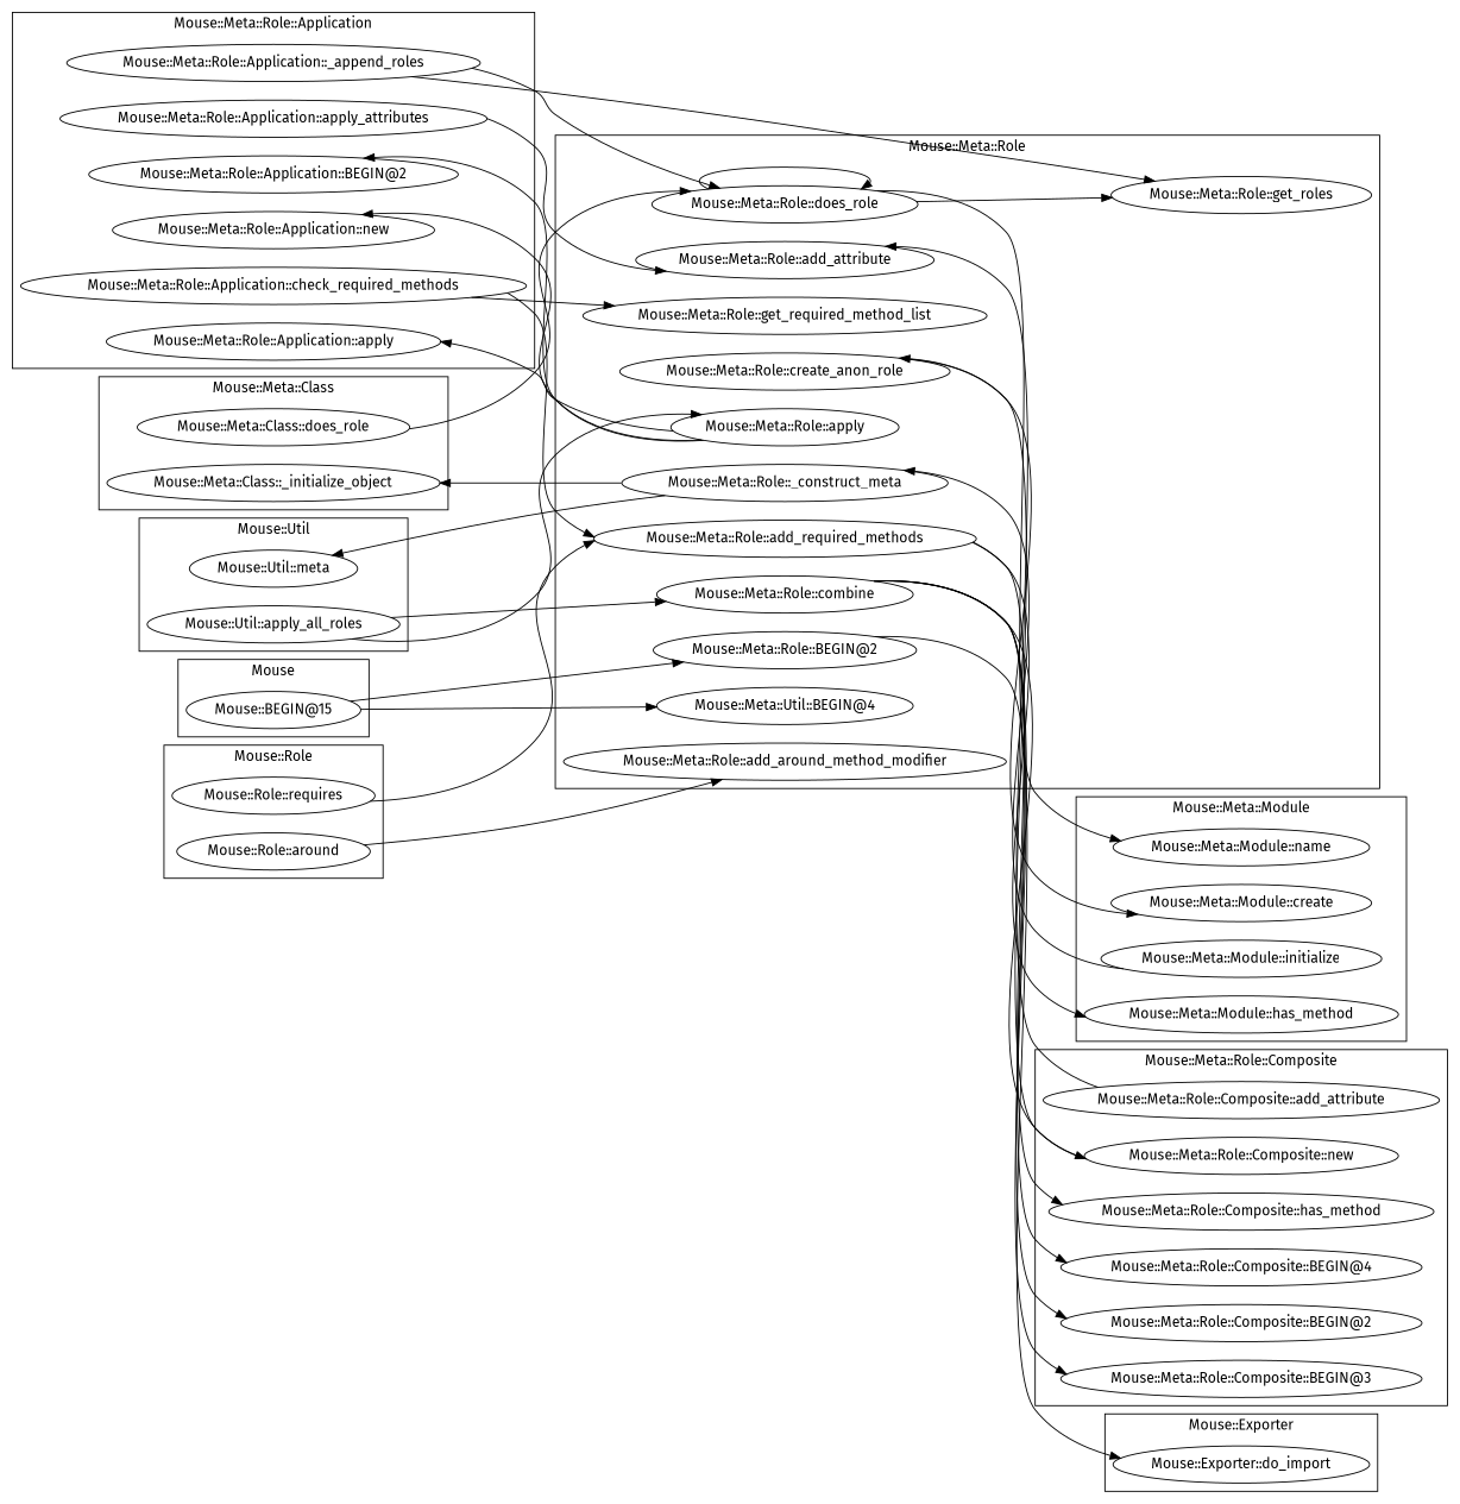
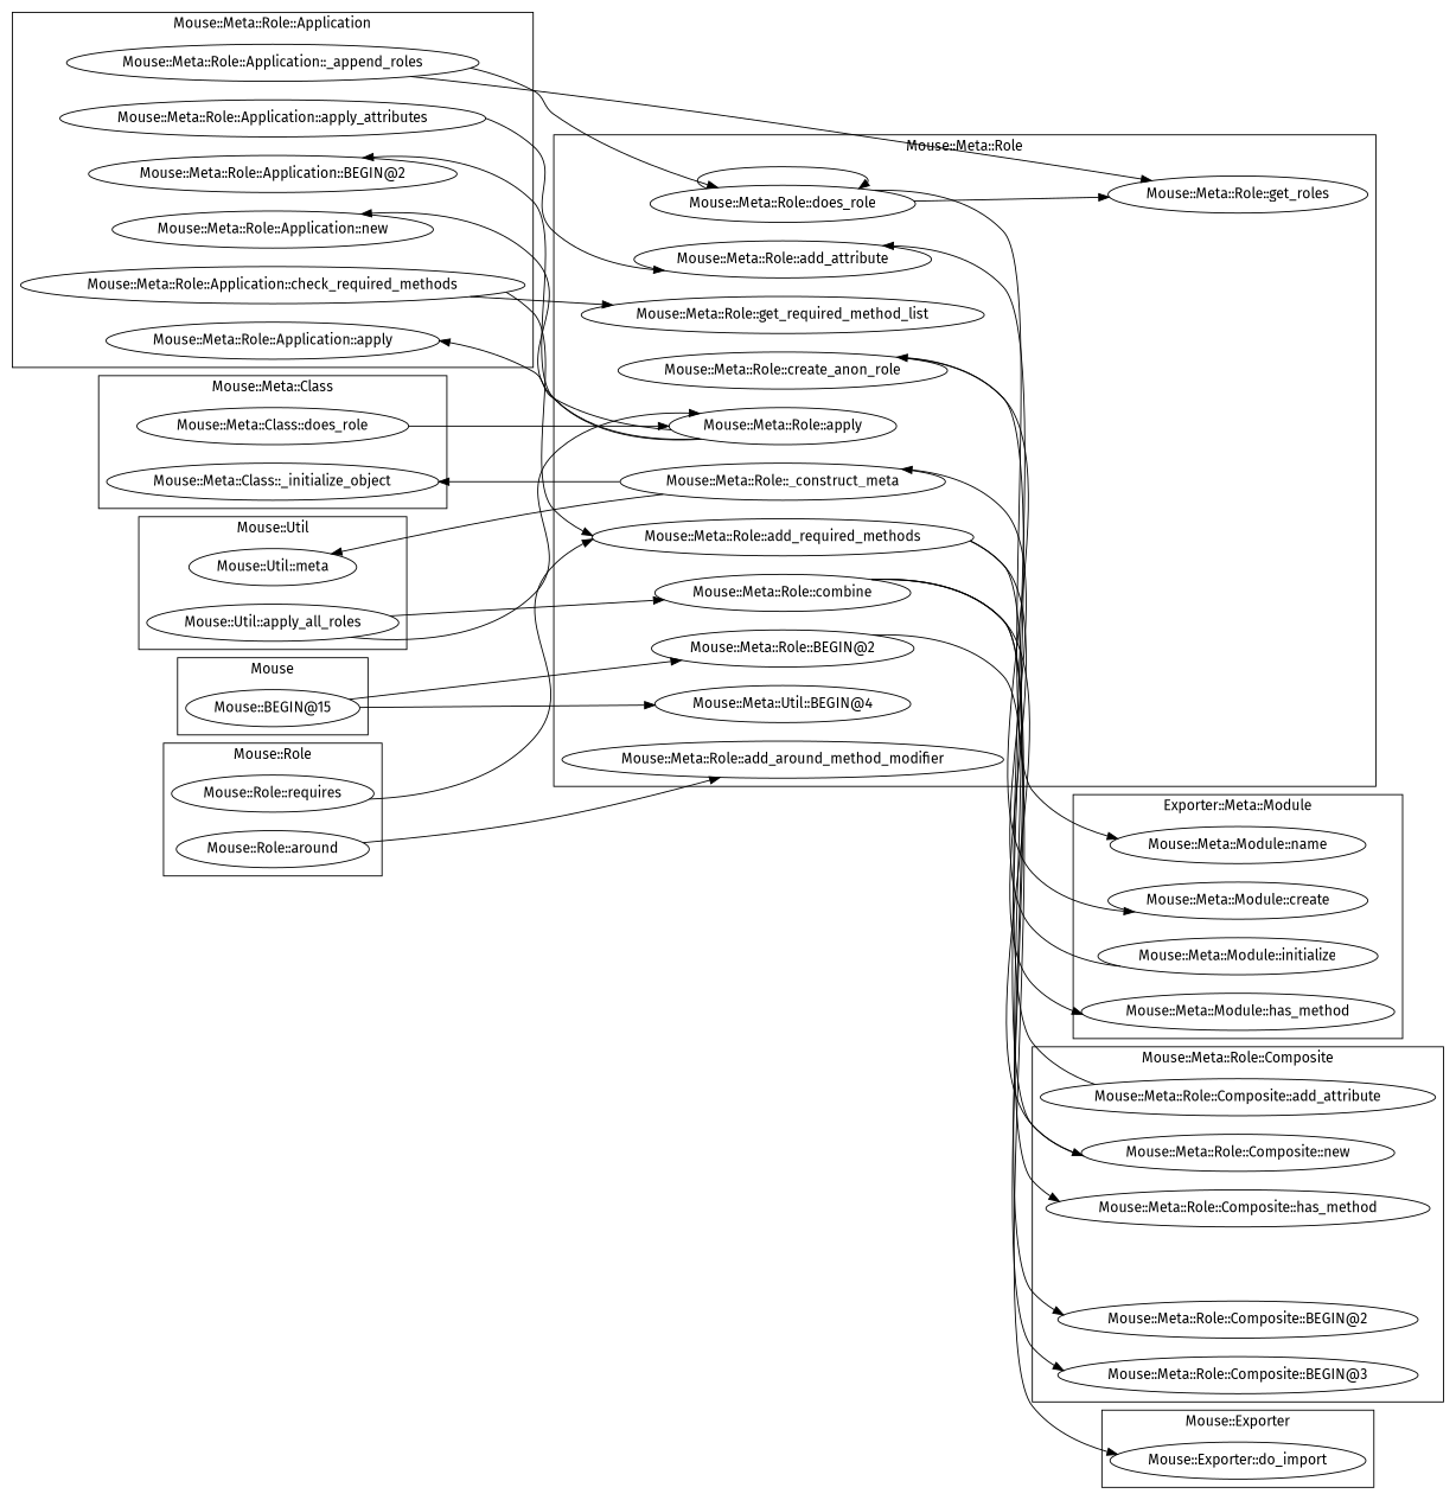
  digraph {
    fontname="Fira Sans"
    rankdir=LR
    node [fontname="Fira Sans"]
    edge [fontname="Fira Sans"]
    "Mouse::Exporter::do_import"
    "Mouse::Meta::Class::_initialize_object"
    "Mouse::Meta::Class::does_role"
    "Mouse::Meta::Module::name"
    "Mouse::Meta::Module::create"
    "Mouse::Meta::Module::initialize"
    "Mouse::Meta::Module::has_method"
    "Mouse::Meta::Role::add_around_method_modifier"
    "Mouse::Meta::Role::create_anon_role"
    "Mouse::Meta::Role::does_role"
    n11 [label="Mouse::Meta::Util::BEGIN@4"]
    "Mouse::Meta::Role::apply"
    "Mouse::Meta::Role::get_roles"
    "Mouse::Meta::Role::get_required_method_list"
    "Mouse::Meta::Role::add_required_methods"
    "Mouse::Meta::Role::_construct_meta"
    "Mouse::Meta::Role::combine"
    "Mouse::Meta::Role::add_attribute"
    "Mouse::Meta::Role::BEGIN@2"
-   "Mouse::Meta::Role::Composite::BEGIN@4"
    "Mouse::Meta::Role::Composite::BEGIN@2"
    "Mouse::Meta::Role::Composite::has_method"
    "Mouse::Meta::Role::Composite::add_attribute"
    "Mouse::Meta::Role::Composite::BEGIN@3"
    "Mouse::Meta::Role::Composite::new"
    "Mouse::BEGIN@15"
    "Mouse::Util::apply_all_roles"
    "Mouse::Util::meta"
    "Mouse::Meta::Role::Application::check_required_methods"
    "Mouse::Meta::Role::Application::new"
    "Mouse::Meta::Role::Application::BEGIN@2"
    "Mouse::Meta::Role::Application::apply"
    "Mouse::Meta::Role::Application::_append_roles"
    "Mouse::Meta::Role::Application::apply_attributes"
    "Mouse::Role::requires"
    "Mouse::Role::around"
    subgraph cluster_1 {
      label="Mouse::Exporter"
      "Mouse::Exporter::do_import"
    }
    subgraph cluster_2 {
      label="Mouse::Meta::Class"
      "Mouse::Meta::Class::_initialize_object"
      "Mouse::Meta::Class::does_role"
    }
    subgraph cluster_3 {
-     label="Mouse::Meta::Module"
+     label="Exporter::Meta::Module"
      "Mouse::Meta::Module::name"
      "Mouse::Meta::Module::create"
      "Mouse::Meta::Module::initialize"
      "Mouse::Meta::Module::has_method"
    }
    subgraph cluster_4 {
      label="Mouse::Meta::Role"
      "Mouse::Meta::Role::add_around_method_modifier"
      "Mouse::Meta::Role::create_anon_role"
      "Mouse::Meta::Role::does_role"
      n11
      "Mouse::Meta::Role::apply"
      "Mouse::Meta::Role::get_roles"
      "Mouse::Meta::Role::get_required_method_list"
      "Mouse::Meta::Role::add_required_methods"
      "Mouse::Meta::Role::_construct_meta"
      "Mouse::Meta::Role::combine"
      "Mouse::Meta::Role::add_attribute"
      "Mouse::Meta::Role::BEGIN@2"
    }
    subgraph cluster_5 {
      label="Mouse::Meta::Role::Composite"
-     "Mouse::Meta::Role::Composite::BEGIN@4"
      "Mouse::Meta::Role::Composite::BEGIN@2"
      "Mouse::Meta::Role::Composite::has_method"
      "Mouse::Meta::Role::Composite::add_attribute"
      "Mouse::Meta::Role::Composite::BEGIN@3"
      "Mouse::Meta::Role::Composite::new"
    }
    subgraph cluster_6 {
      label=Mouse
      "Mouse::BEGIN@15"
    }
    subgraph cluster_7 {
      label="Mouse::Util"
      "Mouse::Util::apply_all_roles"
      "Mouse::Util::meta"
    }
    subgraph cluster_8 {
      label="Mouse::Meta::Role::Application"
      "Mouse::Meta::Role::Application::check_required_methods"
      "Mouse::Meta::Role::Application::new"
      "Mouse::Meta::Role::Application::BEGIN@2"
      "Mouse::Meta::Role::Application::apply"
      "Mouse::Meta::Role::Application::_append_roles"
      "Mouse::Meta::Role::Application::apply_attributes"
    }
    subgraph cluster_9 {
      label="Mouse::Role"
      "Mouse::Role::requires"
      "Mouse::Role::around"
    }
-   "Mouse::Meta::Class::does_role" -> "Mouse::Meta::Role::does_role"
+   "Mouse::Meta::Class::does_role" -> "Mouse::Meta::Role::apply"
    "Mouse::Meta::Module::initialize" -> "Mouse::Meta::Role::_construct_meta"
    "Mouse::Meta::Role::create_anon_role" -> "Mouse::Meta::Module::create"
    "Mouse::Meta::Role::does_role" -> "Mouse::Meta::Module::name"
    "Mouse::Meta::Role::does_role" -> "Mouse::Meta::Role::does_role"
    "Mouse::Meta::Role::does_role" -> "Mouse::Meta::Role::get_roles"
    "Mouse::Meta::Role::apply" -> "Mouse::Meta::Role::Application::new"
    "Mouse::Meta::Role::apply" -> "Mouse::Meta::Role::Application::BEGIN@2"
    "Mouse::Meta::Role::apply" -> "Mouse::Meta::Role::Application::apply"
    "Mouse::Meta::Role::add_required_methods" -> "Mouse::Meta::Module::has_method"
    "Mouse::Meta::Role::add_required_methods" -> "Mouse::Meta::Role::Composite::has_method"
    "Mouse::Meta::Role::_construct_meta" -> "Mouse::Meta::Class::_initialize_object"
    "Mouse::Meta::Role::_construct_meta" -> "Mouse::Util::meta"
-   "Mouse::Meta::Role::combine" -> "Mouse::Meta::Role::Composite::BEGIN@4"
    "Mouse::Meta::Role::combine" -> "Mouse::Meta::Role::Composite::BEGIN@2"
    "Mouse::Meta::Role::combine" -> "Mouse::Meta::Role::Composite::BEGIN@3"
    "Mouse::Meta::Role::combine" -> "Mouse::Meta::Role::Composite::new"
    "Mouse::Meta::Role::BEGIN@2" -> "Mouse::Exporter::do_import"
    "Mouse::Meta::Role::Composite::add_attribute" -> "Mouse::Meta::Role::add_attribute"
    "Mouse::Meta::Role::Composite::new" -> "Mouse::Meta::Role::create_anon_role"
    "Mouse::BEGIN@15" -> n11
    "Mouse::BEGIN@15" -> "Mouse::Meta::Role::BEGIN@2"
    "Mouse::Util::apply_all_roles" -> "Mouse::Meta::Role::apply"
    "Mouse::Util::apply_all_roles" -> "Mouse::Meta::Role::combine"
    "Mouse::Meta::Role::Application::check_required_methods" -> "Mouse::Meta::Role::get_required_method_list"
    "Mouse::Meta::Role::Application::check_required_methods" -> "Mouse::Meta::Role::add_required_methods"
    "Mouse::Meta::Role::Application::_append_roles" -> "Mouse::Meta::Role::does_role"
    "Mouse::Meta::Role::Application::_append_roles" -> "Mouse::Meta::Role::get_roles"
    "Mouse::Meta::Role::Application::apply_attributes" -> "Mouse::Meta::Role::add_attribute"
    "Mouse::Role::requires" -> "Mouse::Meta::Role::add_required_methods"
    "Mouse::Role::around" -> "Mouse::Meta::Role::add_around_method_modifier"
  }
